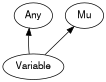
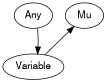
  digraph {
    rankdir=BT
    splines=polyline
    node [color="#000000" fontcolor="#000000" fontname=FreeSans]
    edge [color="#000000"]
    Variable
    Any
    Mu
-   Variable -> Any
+   Any -> Variable
    Variable -> Mu
  }
